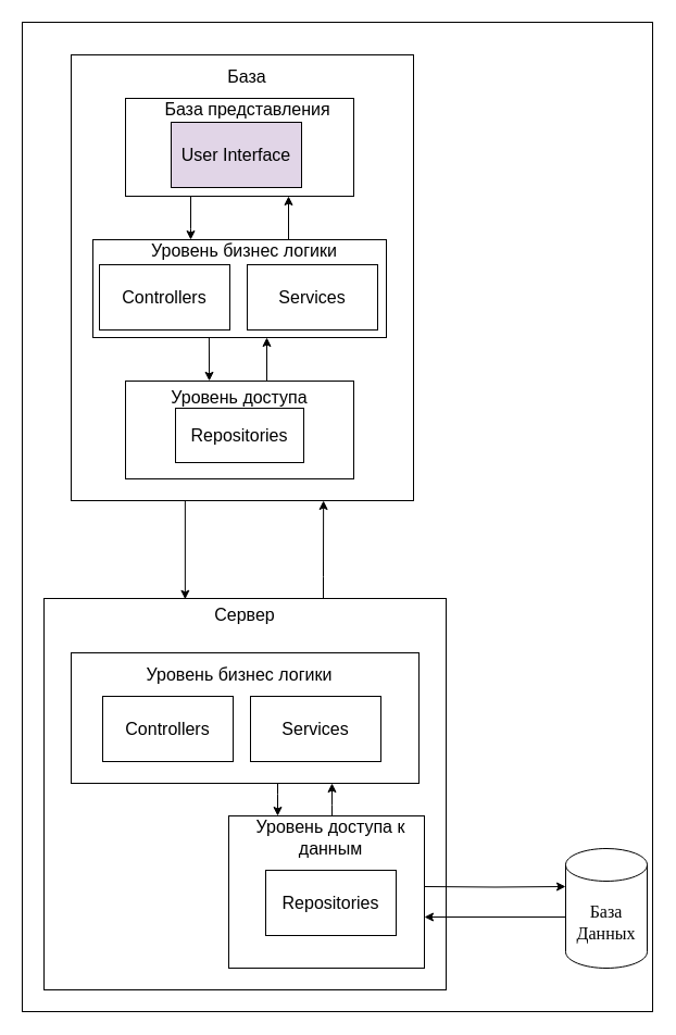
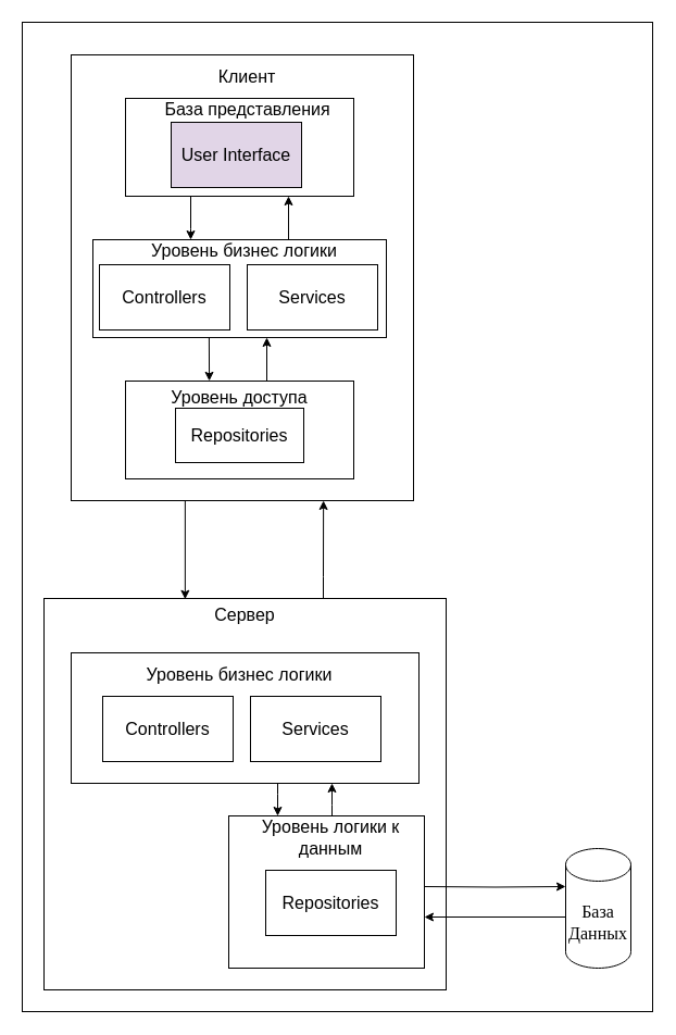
  <mxCell id="0" />
  <mxCell id="1" parent="0" />
  <mxCell id="2" value="" style="rounded=0;whiteSpace=wrap;html=1;fontSize=16;" vertex="1" parent="1"><mxGeometry x="20" y="20" width="580" height="910" as="geometry" /></mxCell>
  <mxCell id="3" style="edgeStyle=orthogonalEdgeStyle;rounded=0;orthogonalLoop=1;jettySize=auto;html=1;entryX=0.737;entryY=1;entryDx=0;entryDy=0;entryPerimeter=0;fontSize=16;" edge="1" parent="1" source="4" target="19"><mxGeometry relative="1" as="geometry"><Array as="points"><mxPoint x="297" y="530" /><mxPoint x="297" y="530" /></Array></mxGeometry></mxCell>
  <mxCell id="4" value="" style="rounded=0;whiteSpace=wrap;html=1;fontSize=16;" vertex="1" parent="1"><mxGeometry x="40" y="550" width="370" height="360" as="geometry" /></mxCell>
  <mxCell id="5" style="edgeStyle=orthogonalEdgeStyle;rounded=0;orthogonalLoop=1;jettySize=auto;html=1;entryX=0.75;entryY=1;entryDx=0;entryDy=0;fontSize=16;" edge="1" parent="1" source="6" target="8"><mxGeometry relative="1" as="geometry"><Array as="points"><mxPoint x="305" y="740" /><mxPoint x="305" y="740" /></Array></mxGeometry></mxCell>
  <mxCell id="6" value="" style="rounded=0;whiteSpace=wrap;html=1;fontSize=16;" vertex="1" parent="1"><mxGeometry x="210" y="750" width="180" height="140" as="geometry" /></mxCell>
  <mxCell id="7" style="edgeStyle=orthogonalEdgeStyle;rounded=0;orthogonalLoop=1;jettySize=auto;html=1;entryX=0.25;entryY=0;entryDx=0;entryDy=0;fontSize=16;" edge="1" parent="1" source="8" target="6"><mxGeometry relative="1" as="geometry"><Array as="points"><mxPoint x="255" y="730" /><mxPoint x="255" y="730" /></Array></mxGeometry></mxCell>
  <mxCell id="8" value="" style="rounded=0;whiteSpace=wrap;html=1;fontSize=16;" vertex="1" parent="1"><mxGeometry x="65" y="600" width="320" height="120" as="geometry" /></mxCell>
- <mxCell id="9" value="&lt;font face=&quot;ISOCPEUR&quot; style=&quot;font-size: 16px;&quot;&gt;База Данных&lt;/font&gt;" style="shape=cylinder3;whiteSpace=wrap;html=1;boundedLbl=1;backgroundOutline=1;size=15;fontSize=16;" vertex="1" parent="1"><mxGeometry x="520" y="780" width="75" height="110" as="geometry" /></mxCell>
+ <mxCell id="9" value="&lt;font face=&quot;ISOCPEUR&quot; style=&quot;font-size: 16px;&quot;&gt;База Данных&lt;/font&gt;" style="shape=cylinder3;whiteSpace=wrap;html=1;boundedLbl=1;backgroundOutline=1;size=15;fontSize=16;" vertex="1" parent="1"><mxGeometry x="520" y="780" width="60" height="110" as="geometry" /></mxCell>
  <mxCell id="10" style="edgeStyle=orthogonalEdgeStyle;rounded=0;orthogonalLoop=1;jettySize=auto;html=1;entryX=0;entryY=0;entryDx=0;entryDy=35;entryPerimeter=0;fontSize=16;" edge="1" parent="1" target="9"><mxGeometry relative="1" as="geometry"><mxPoint x="390" y="815" as="sourcePoint" /></mxGeometry></mxCell>
  <mxCell id="11" value="Repositories" style="rounded=0;whiteSpace=wrap;html=1;fontSize=16;" vertex="1" parent="1"><mxGeometry x="244" y="800" width="120" height="60" as="geometry" /></mxCell>
  <mxCell id="12" style="edgeStyle=orthogonalEdgeStyle;rounded=0;orthogonalLoop=1;jettySize=auto;html=1;fontSize=16;" edge="1" parent="1" source="9"><mxGeometry relative="1" as="geometry"><mxPoint x="390" y="843" as="targetPoint" /><Array as="points"><mxPoint x="410" y="843" /><mxPoint x="410" y="843" /></Array></mxGeometry></mxCell>
  <mxCell id="13" value="Controllers" style="rounded=0;whiteSpace=wrap;html=1;fontSize=16;" vertex="1" parent="1"><mxGeometry x="94" y="640" width="120" height="60" as="geometry" /></mxCell>
  <mxCell id="14" value="Services" style="rounded=0;whiteSpace=wrap;html=1;fontSize=16;" vertex="1" parent="1"><mxGeometry x="230" y="640" width="120" height="60" as="geometry" /></mxCell>
- <mxCell id="15" value="Уровень доступа к данным" style="text;html=1;strokeColor=none;fillColor=none;align=center;verticalAlign=middle;whiteSpace=wrap;rounded=0;fontSize=16;" vertex="1" parent="1"><mxGeometry x="214" y="760" width="180" height="20" as="geometry" /></mxCell>
+ <mxCell id="15" value="Уровень логики к данным" style="text;html=1;strokeColor=none;fillColor=none;align=center;verticalAlign=middle;whiteSpace=wrap;rounded=0;fontSize=16;" vertex="1" parent="1"><mxGeometry x="214" y="760" width="180" height="20" as="geometry" /></mxCell>
  <mxCell id="16" value="Уровень бизнес логики" style="text;html=1;strokeColor=none;fillColor=none;align=center;verticalAlign=middle;whiteSpace=wrap;rounded=0;fontSize=16;" vertex="1" parent="1"><mxGeometry x="125" y="610" width="190" height="20" as="geometry" /></mxCell>
  <mxCell id="17" value="Сервер" style="text;html=1;strokeColor=none;fillColor=none;align=center;verticalAlign=middle;whiteSpace=wrap;rounded=0;fontSize=16;" vertex="1" parent="1"><mxGeometry x="130" y="555" width="190" height="20" as="geometry" /></mxCell>
  <mxCell id="18" style="edgeStyle=orthogonalEdgeStyle;rounded=0;orthogonalLoop=1;jettySize=auto;html=1;entryX=0.351;entryY=0.002;entryDx=0;entryDy=0;fontSize=16;entryPerimeter=0;" edge="1" parent="1" source="19" target="4"><mxGeometry relative="1" as="geometry"><Array as="points"><mxPoint x="170" y="551" /></Array></mxGeometry></mxCell>
  <mxCell id="19" value="" style="rounded=0;whiteSpace=wrap;html=1;fontSize=16;" vertex="1" parent="1"><mxGeometry x="65" y="50" width="315" height="410" as="geometry" /></mxCell>
  <mxCell id="20" style="edgeStyle=orthogonalEdgeStyle;rounded=0;orthogonalLoop=1;jettySize=auto;html=1;fontSize=16;" edge="1" parent="1" source="21" target="23"><mxGeometry relative="1" as="geometry"><Array as="points"><mxPoint x="175" y="210" /><mxPoint x="175" y="210" /></Array></mxGeometry></mxCell>
  <mxCell id="21" value="" style="rounded=0;whiteSpace=wrap;html=1;fontSize=16;" vertex="1" parent="1"><mxGeometry x="115" y="90" width="210" height="90" as="geometry" /></mxCell>
  <mxCell id="22" style="edgeStyle=orthogonalEdgeStyle;rounded=0;orthogonalLoop=1;jettySize=auto;html=1;fontSize=16;" edge="1" parent="1" source="23"><mxGeometry relative="1" as="geometry"><mxPoint x="265" y="180" as="targetPoint" /><Array as="points"><mxPoint x="265" y="180" /></Array></mxGeometry></mxCell>
  <mxCell id="23" value="" style="rounded=0;whiteSpace=wrap;html=1;fontSize=16;" vertex="1" parent="1"><mxGeometry x="85" y="220" width="270" height="90" as="geometry" /></mxCell>
  <mxCell id="24" style="edgeStyle=orthogonalEdgeStyle;rounded=0;orthogonalLoop=1;jettySize=auto;html=1;fontSize=16;" edge="1" parent="1" source="25"><mxGeometry relative="1" as="geometry"><mxPoint x="245" y="310" as="targetPoint" /><Array as="points"><mxPoint x="245" y="310" /></Array></mxGeometry></mxCell>
  <mxCell id="25" value="" style="rounded=0;whiteSpace=wrap;html=1;fontSize=16;" vertex="1" parent="1"><mxGeometry x="115" y="350" width="210" height="90" as="geometry" /></mxCell>
  <mxCell id="26" value="Уровень доступа" style="text;html=1;strokeColor=none;fillColor=none;align=center;verticalAlign=middle;whiteSpace=wrap;rounded=0;fontSize=16;" vertex="1" parent="1"><mxGeometry x="136" y="355" width="168" height="20" as="geometry" /></mxCell>
  <mxCell id="27" value="Repositories" style="rounded=0;whiteSpace=wrap;html=1;fontSize=16;" vertex="1" parent="1"><mxGeometry x="161" y="375" width="118" height="50" as="geometry" /></mxCell>
  <mxCell id="28" value="Уровень бизнес логики" style="text;html=1;strokeColor=none;fillColor=none;align=center;verticalAlign=middle;whiteSpace=wrap;rounded=0;fontSize=16;" vertex="1" parent="1"><mxGeometry x="130" y="220" width="189" height="20" as="geometry" /></mxCell>
  <mxCell id="29" value="Services" style="rounded=0;whiteSpace=wrap;html=1;fontSize=16;" vertex="1" parent="1"><mxGeometry x="227" y="243" width="120" height="60" as="geometry" /></mxCell>
  <mxCell id="30" value="Controllers" style="rounded=0;whiteSpace=wrap;html=1;fontSize=16;" vertex="1" parent="1"><mxGeometry x="91" y="243" width="120" height="60" as="geometry" /></mxCell>
  <mxCell id="31" value="База представления" style="text;html=1;strokeColor=none;fillColor=none;align=center;verticalAlign=middle;whiteSpace=wrap;rounded=0;fontSize=16;" vertex="1" parent="1"><mxGeometry x="133" y="90" width="189" height="20" as="geometry" /></mxCell>
  <mxCell id="32" value="User Interface" style="rounded=0;whiteSpace=wrap;html=1;fontSize=16;fillColor=#e1d5e7;" vertex="1" parent="1"><mxGeometry x="157" y="112" width="120" height="60" as="geometry" /></mxCell>
  <mxCell id="33" value="" style="endArrow=classic;html=1;fontSize=16;entryX=0.367;entryY=-0.001;entryDx=0;entryDy=0;entryPerimeter=0;exitX=0.396;exitY=0.999;exitDx=0;exitDy=0;exitPerimeter=0;" edge="1" parent="1" source="23" target="25"><mxGeometry width="50" height="50" relative="1" as="geometry"><mxPoint x="192" y="320" as="sourcePoint" /><mxPoint x="164" y="350" as="targetPoint" /></mxGeometry></mxCell>
- <mxCell id="34" value="База" style="text;html=1;strokeColor=none;fillColor=none;align=center;verticalAlign=middle;whiteSpace=wrap;rounded=0;fontSize=16;" vertex="1" parent="1"><mxGeometry x="132" y="60" width="190" height="20" as="geometry" /></mxCell>
+ <mxCell id="34" value="Клиент" style="text;html=1;strokeColor=none;fillColor=none;align=center;verticalAlign=middle;whiteSpace=wrap;rounded=0;fontSize=16;" vertex="1" parent="1"><mxGeometry x="132" y="60" width="190" height="20" as="geometry" /></mxCell>
